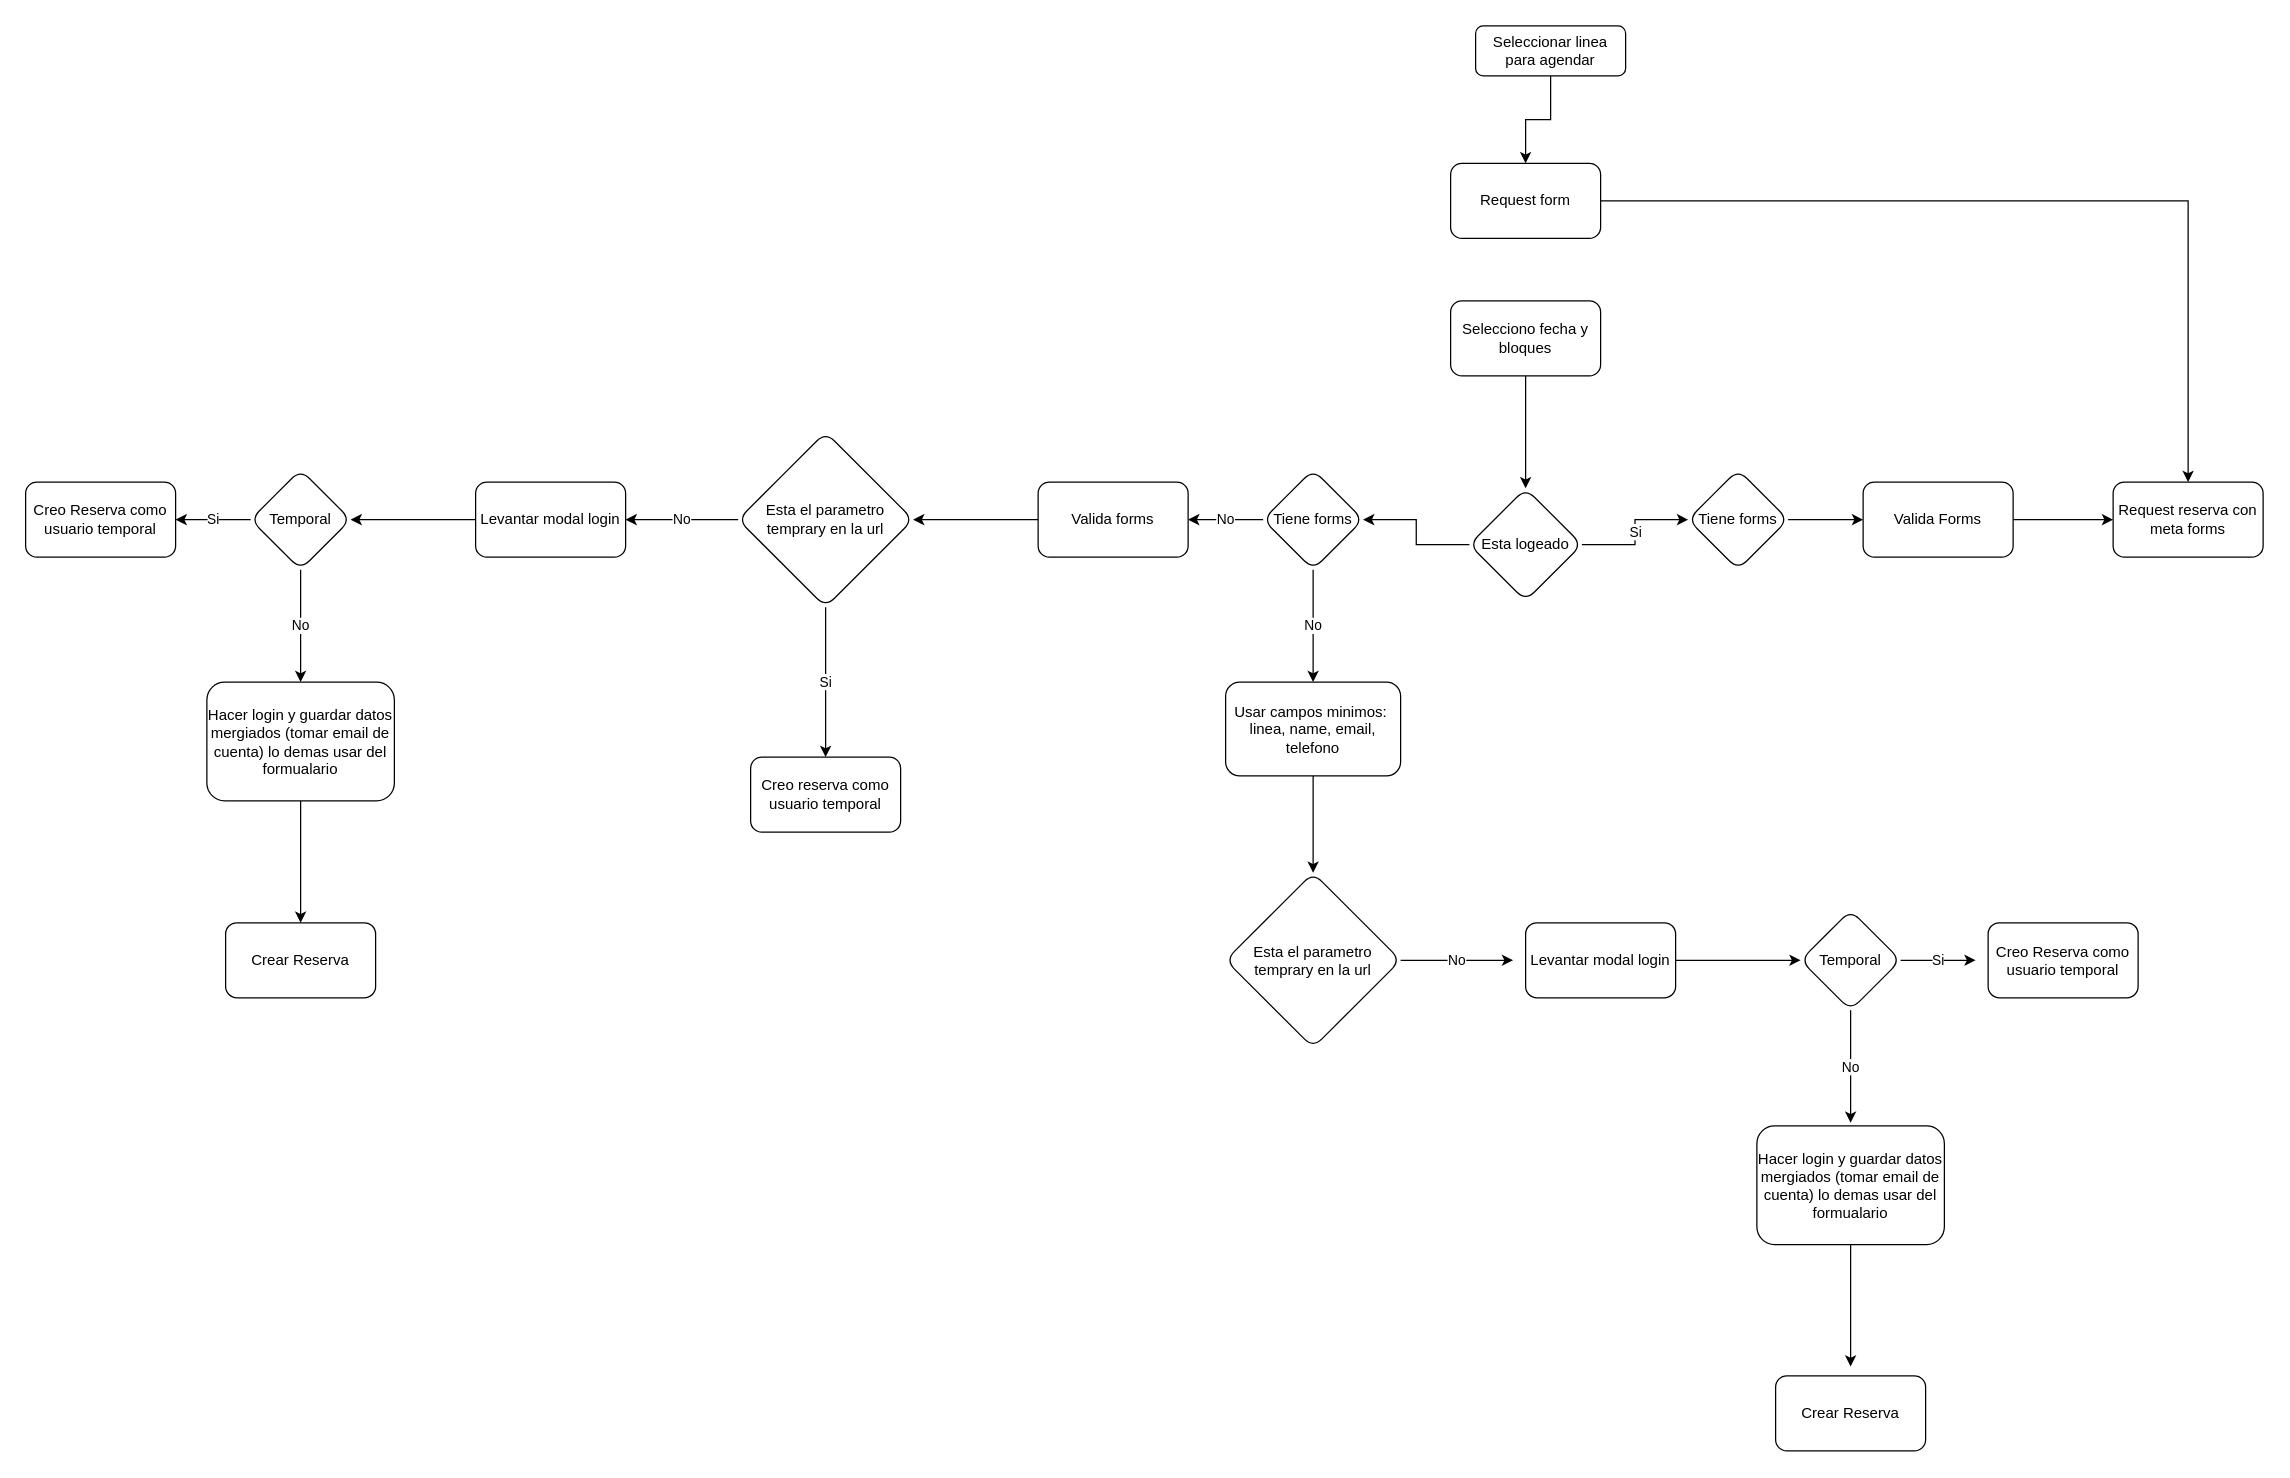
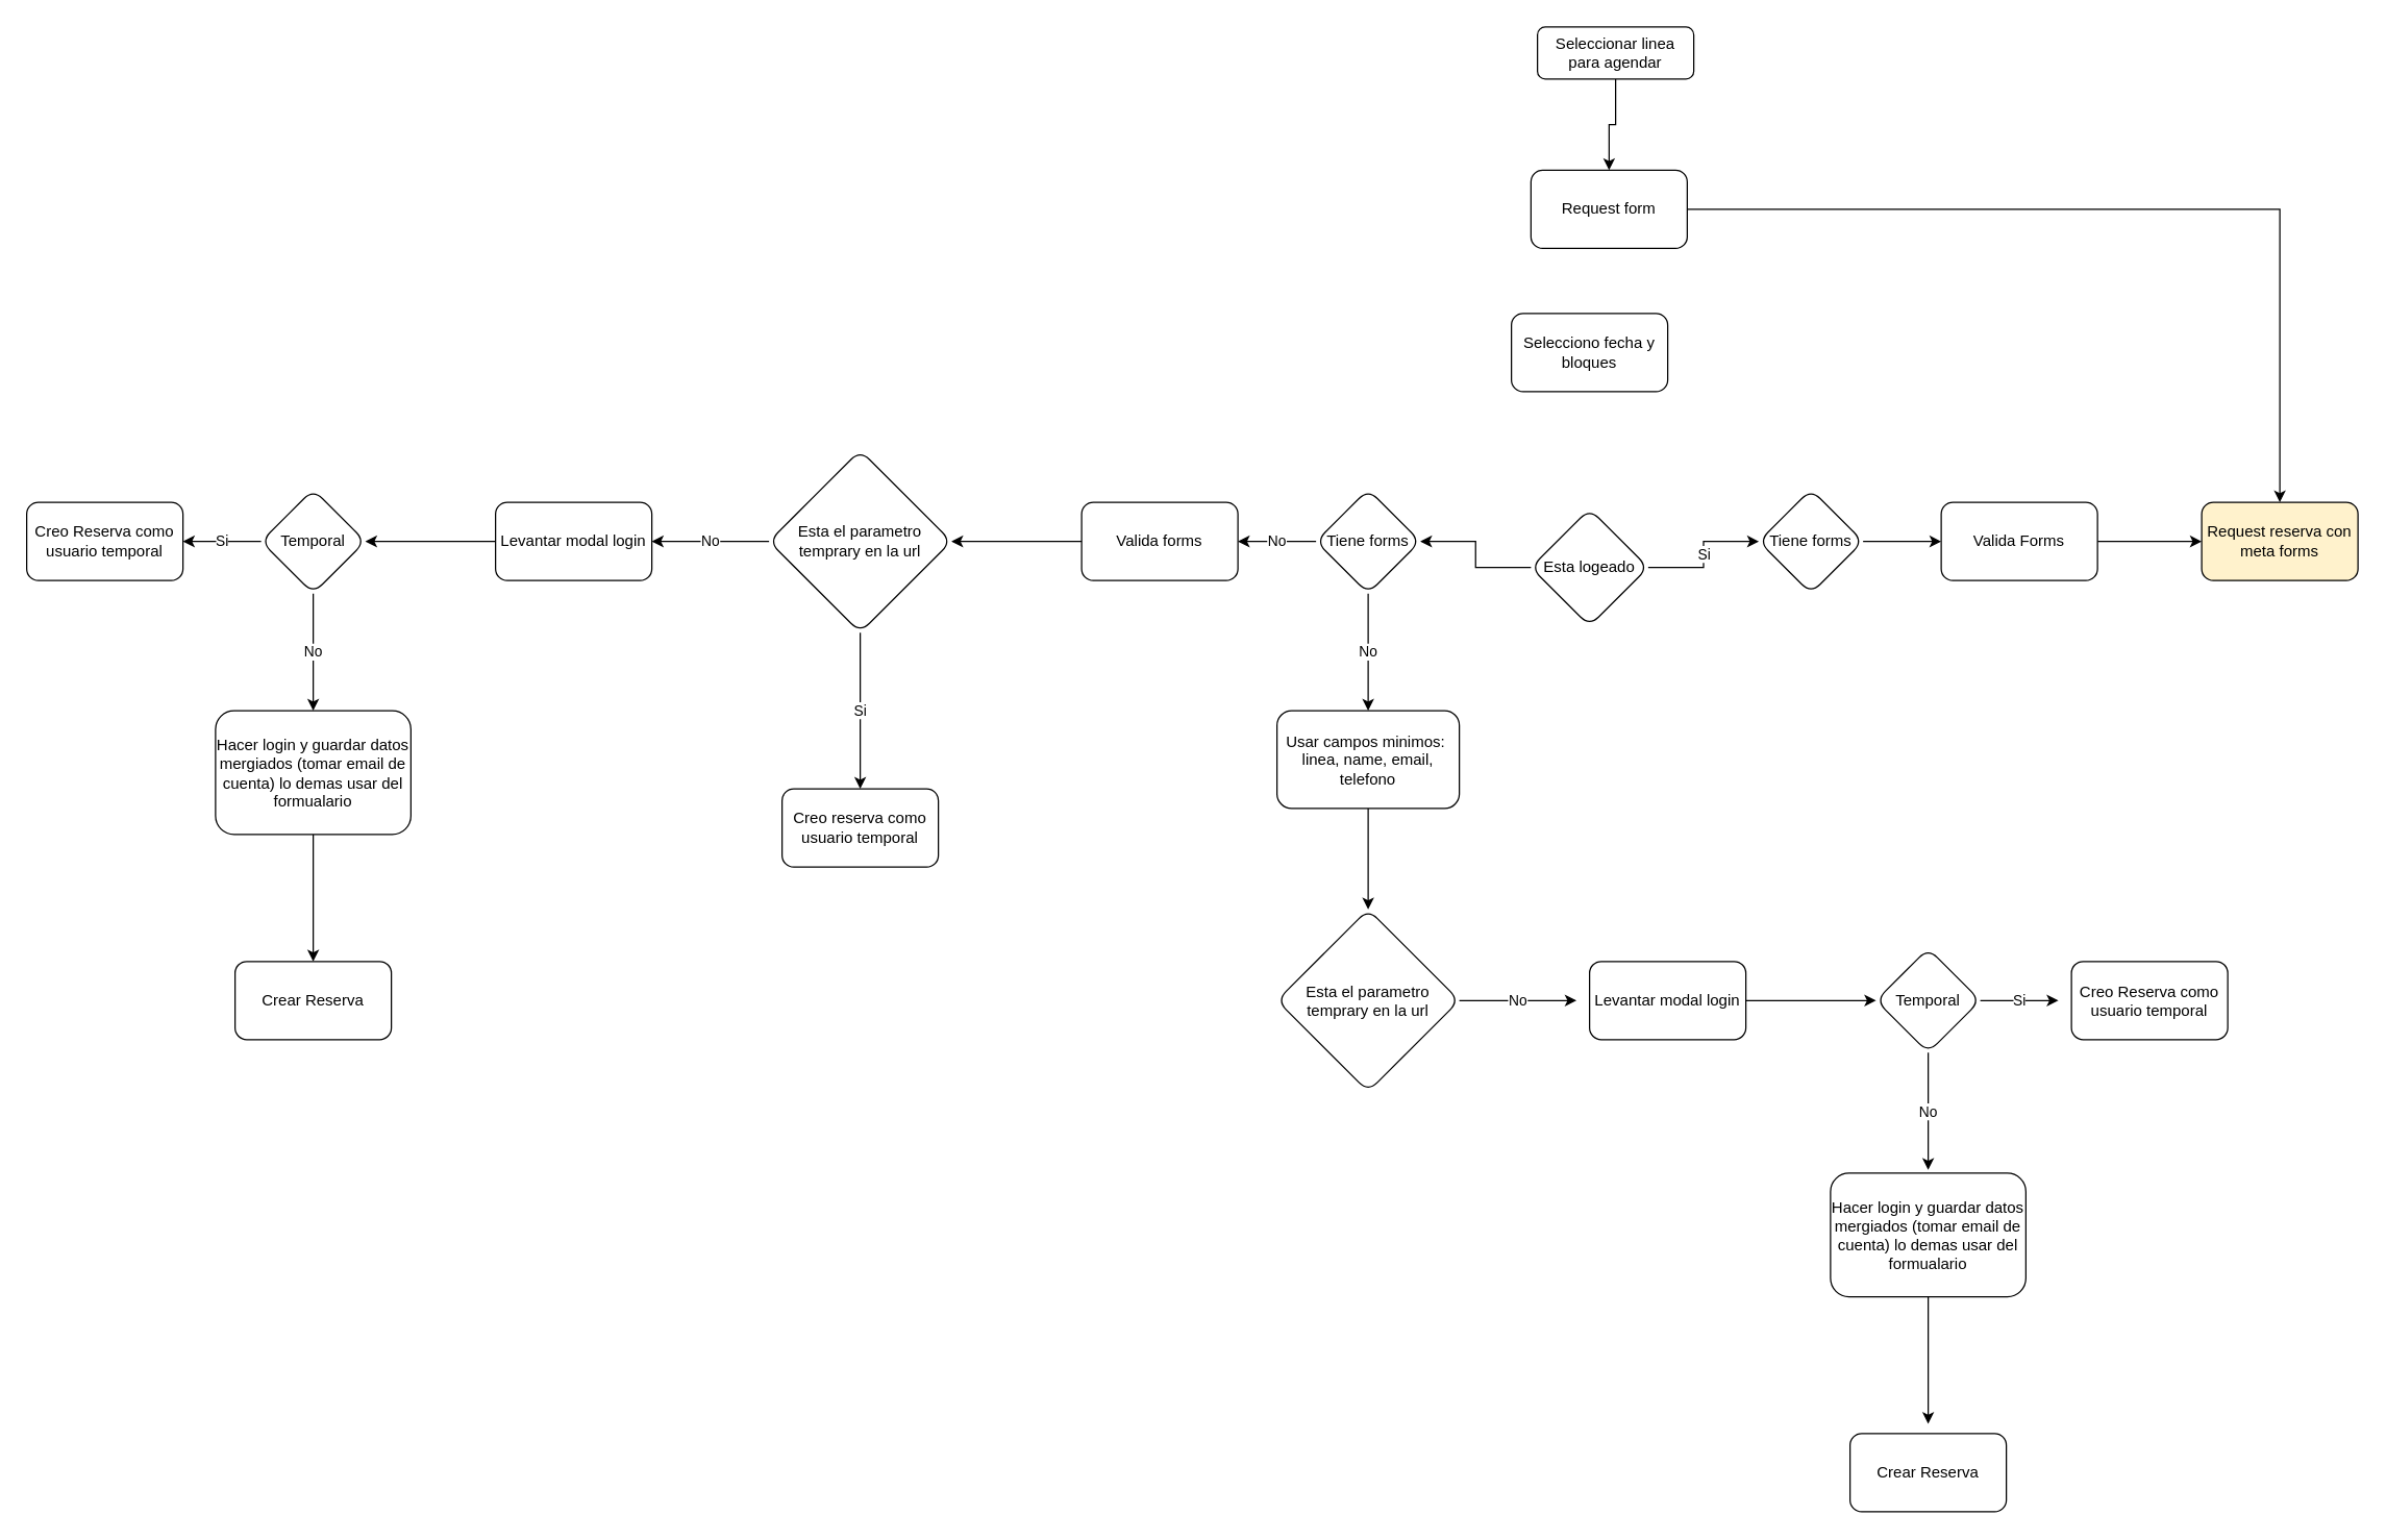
  <mxCell id="0" />
  <mxCell id="1" parent="0" />
  <mxCell id="2" value="" style="edgeStyle=orthogonalEdgeStyle;rounded=0;orthogonalLoop=1;jettySize=auto;html=1;" edge="1" parent="1" source="3" target="5"><mxGeometry relative="1" as="geometry" /></mxCell>
  <mxCell id="3" value="Seleccionar linea para agendar" style="rounded=1;whiteSpace=wrap;html=1;fontSize=12;glass=0;strokeWidth=1;shadow=0;" parent="1" vertex="1"><mxGeometry x="1180" y="20" width="120" height="40" as="geometry" /></mxCell>
  <mxCell id="4" value="" style="edgeStyle=orthogonalEdgeStyle;rounded=0;orthogonalLoop=1;jettySize=auto;html=1;" edge="1" parent="1" source="5" target="15"><mxGeometry relative="1" as="geometry" /></mxCell>
- <mxCell id="5" value="Request form" style="whiteSpace=wrap;html=1;rounded=1;shadow=0;strokeWidth=1;glass=0;" vertex="1" parent="1"><mxGeometry x="1160" y="130" width="120" height="60" as="geometry" /></mxCell>
- <mxCell id="6" value="" style="edgeStyle=orthogonalEdgeStyle;rounded=0;orthogonalLoop=1;jettySize=auto;html=1;" edge="1" parent="1" source="7" target="10"><mxGeometry relative="1" as="geometry" /></mxCell>
+ <mxCell id="5" value="Request form" style="whiteSpace=wrap;html=1;rounded=1;shadow=0;strokeWidth=1;glass=0;" vertex="1" parent="1"><mxGeometry x="1175" y="130" width="120" height="60" as="geometry" /></mxCell>
  <mxCell id="7" value="Selecciono fecha y bloques" style="whiteSpace=wrap;html=1;rounded=1;shadow=0;strokeWidth=1;glass=0;" vertex="1" parent="1"><mxGeometry x="1160" y="240" width="120" height="60" as="geometry" /></mxCell>
  <mxCell id="8" value="Si" style="edgeStyle=orthogonalEdgeStyle;rounded=0;orthogonalLoop=1;jettySize=auto;html=1;" edge="1" parent="1" source="10" target="12"><mxGeometry relative="1" as="geometry" /></mxCell>
  <mxCell id="9" value="" style="edgeStyle=orthogonalEdgeStyle;rounded=0;orthogonalLoop=1;jettySize=auto;html=1;" edge="1" parent="1" source="10" target="18"><mxGeometry relative="1" as="geometry" /></mxCell>
  <mxCell id="10" value="Esta logeado" style="rhombus;whiteSpace=wrap;html=1;rounded=1;shadow=0;strokeWidth=1;glass=0;" vertex="1" parent="1"><mxGeometry x="1175" y="390" width="90" height="90" as="geometry" /></mxCell>
  <mxCell id="11" value="" style="edgeStyle=orthogonalEdgeStyle;rounded=0;orthogonalLoop=1;jettySize=auto;html=1;" edge="1" parent="1" source="12" target="14"><mxGeometry relative="1" as="geometry" /></mxCell>
  <mxCell id="12" value="Tiene forms" style="rhombus;whiteSpace=wrap;html=1;rounded=1;shadow=0;strokeWidth=1;glass=0;" vertex="1" parent="1"><mxGeometry x="1350" y="375" width="80" height="80" as="geometry" /></mxCell>
  <mxCell id="13" value="" style="edgeStyle=orthogonalEdgeStyle;rounded=0;orthogonalLoop=1;jettySize=auto;html=1;" edge="1" parent="1" source="14" target="15"><mxGeometry relative="1" as="geometry" /></mxCell>
  <mxCell id="14" value="Valida Forms" style="whiteSpace=wrap;html=1;rounded=1;shadow=0;strokeWidth=1;glass=0;" vertex="1" parent="1"><mxGeometry x="1490" y="385" width="120" height="60" as="geometry" /></mxCell>
- <mxCell id="15" value="Request reserva con meta forms" style="whiteSpace=wrap;html=1;rounded=1;shadow=0;strokeWidth=1;glass=0;" vertex="1" parent="1"><mxGeometry x="1690" y="385" width="120" height="60" as="geometry" /></mxCell>
+ <mxCell id="15" value="Request reserva con meta forms" style="whiteSpace=wrap;html=1;rounded=1;shadow=0;strokeWidth=1;glass=0;fillColor=#fff2cc;" vertex="1" parent="1"><mxGeometry x="1690" y="385" width="120" height="60" as="geometry" /></mxCell>
  <mxCell id="16" value="No" style="edgeStyle=orthogonalEdgeStyle;rounded=0;orthogonalLoop=1;jettySize=auto;html=1;" edge="1" parent="1" source="18" target="20"><mxGeometry relative="1" as="geometry" /></mxCell>
  <mxCell id="17" value="No" style="edgeStyle=orthogonalEdgeStyle;rounded=0;orthogonalLoop=1;jettySize=auto;html=1;" edge="1" parent="1" source="18" target="22"><mxGeometry relative="1" as="geometry" /></mxCell>
  <mxCell id="18" value="Tiene forms" style="rhombus;whiteSpace=wrap;html=1;rounded=1;shadow=0;strokeWidth=1;glass=0;" vertex="1" parent="1"><mxGeometry x="1010" y="375" width="80" height="80" as="geometry" /></mxCell>
  <mxCell id="19" value="" style="edgeStyle=orthogonalEdgeStyle;rounded=0;orthogonalLoop=1;jettySize=auto;html=1;" edge="1" parent="1" source="20"><mxGeometry relative="1" as="geometry"><mxPoint x="1050" y="697.5" as="targetPoint" /></mxGeometry></mxCell>
  <mxCell id="20" value="Usar campos minimos:&amp;nbsp;&lt;br&gt;linea, name, email, telefono" style="whiteSpace=wrap;html=1;rounded=1;shadow=0;strokeWidth=1;glass=0;" vertex="1" parent="1"><mxGeometry x="980" y="545" width="140" height="75" as="geometry" /></mxCell>
  <mxCell id="21" value="" style="edgeStyle=orthogonalEdgeStyle;rounded=0;orthogonalLoop=1;jettySize=auto;html=1;" edge="1" parent="1" source="22" target="25"><mxGeometry relative="1" as="geometry" /></mxCell>
  <mxCell id="22" value="Valida forms" style="whiteSpace=wrap;html=1;rounded=1;shadow=0;strokeWidth=1;glass=0;" vertex="1" parent="1"><mxGeometry x="830" y="385" width="120" height="60" as="geometry" /></mxCell>
  <mxCell id="23" value="Si" style="edgeStyle=orthogonalEdgeStyle;rounded=0;orthogonalLoop=1;jettySize=auto;html=1;" edge="1" parent="1" source="25" target="26"><mxGeometry relative="1" as="geometry" /></mxCell>
  <mxCell id="24" value="No" style="edgeStyle=orthogonalEdgeStyle;rounded=0;orthogonalLoop=1;jettySize=auto;html=1;" edge="1" parent="1" source="25" target="28"><mxGeometry relative="1" as="geometry" /></mxCell>
  <mxCell id="25" value="Esta el parametro temprary en la url" style="rhombus;whiteSpace=wrap;html=1;rounded=1;shadow=0;strokeWidth=1;glass=0;" vertex="1" parent="1"><mxGeometry x="590" y="345" width="140" height="140" as="geometry" /></mxCell>
  <mxCell id="26" value="Creo reserva como usuario temporal" style="whiteSpace=wrap;html=1;rounded=1;shadow=0;strokeWidth=1;glass=0;" vertex="1" parent="1"><mxGeometry x="600" y="605" width="120" height="60" as="geometry" /></mxCell>
  <mxCell id="27" value="" style="edgeStyle=orthogonalEdgeStyle;rounded=0;orthogonalLoop=1;jettySize=auto;html=1;" edge="1" parent="1" source="28" target="31"><mxGeometry relative="1" as="geometry" /></mxCell>
  <mxCell id="28" value="Levantar modal login" style="whiteSpace=wrap;html=1;rounded=1;shadow=0;strokeWidth=1;glass=0;" vertex="1" parent="1"><mxGeometry x="380" y="385" width="120" height="60" as="geometry" /></mxCell>
  <mxCell id="29" value="Si" style="edgeStyle=orthogonalEdgeStyle;rounded=0;orthogonalLoop=1;jettySize=auto;html=1;" edge="1" parent="1" source="31" target="32"><mxGeometry relative="1" as="geometry" /></mxCell>
  <mxCell id="30" value="No" style="edgeStyle=orthogonalEdgeStyle;rounded=0;orthogonalLoop=1;jettySize=auto;html=1;" edge="1" parent="1" source="31" target="34"><mxGeometry relative="1" as="geometry" /></mxCell>
  <mxCell id="31" value="Temporal" style="rhombus;whiteSpace=wrap;html=1;rounded=1;shadow=0;strokeWidth=1;glass=0;" vertex="1" parent="1"><mxGeometry x="200" y="375" width="80" height="80" as="geometry" /></mxCell>
  <mxCell id="32" value="Creo Reserva como usuario temporal" style="whiteSpace=wrap;html=1;rounded=1;shadow=0;strokeWidth=1;glass=0;" vertex="1" parent="1"><mxGeometry x="20" y="385" width="120" height="60" as="geometry" /></mxCell>
  <mxCell id="33" value="" style="edgeStyle=orthogonalEdgeStyle;rounded=0;orthogonalLoop=1;jettySize=auto;html=1;" edge="1" parent="1" source="34" target="35"><mxGeometry relative="1" as="geometry" /></mxCell>
  <mxCell id="34" value="Hacer login y guardar datos mergiados (tomar email de cuenta) lo demas usar del formualario" style="whiteSpace=wrap;html=1;rounded=1;shadow=0;strokeWidth=1;glass=0;" vertex="1" parent="1"><mxGeometry x="165" y="545" width="150" height="95" as="geometry" /></mxCell>
  <mxCell id="35" value="Crear Reserva" style="whiteSpace=wrap;html=1;rounded=1;shadow=0;strokeWidth=1;glass=0;" vertex="1" parent="1"><mxGeometry x="180" y="737.5" width="120" height="60" as="geometry" /></mxCell>
  <mxCell id="36" value="No" style="edgeStyle=orthogonalEdgeStyle;rounded=0;orthogonalLoop=1;jettySize=auto;html=1;" edge="1" parent="1" source="37"><mxGeometry relative="1" as="geometry"><mxPoint x="1210" y="767.5" as="targetPoint" /></mxGeometry></mxCell>
  <mxCell id="37" value="Esta el parametro temprary en la url" style="rhombus;whiteSpace=wrap;html=1;rounded=1;shadow=0;strokeWidth=1;glass=0;" vertex="1" parent="1"><mxGeometry x="980" y="697.5" width="140" height="140" as="geometry" /></mxCell>
  <mxCell id="38" value="" style="edgeStyle=orthogonalEdgeStyle;rounded=0;orthogonalLoop=1;jettySize=auto;html=1;" edge="1" parent="1" source="39" target="42"><mxGeometry relative="1" as="geometry" /></mxCell>
  <mxCell id="39" value="Levantar modal login" style="whiteSpace=wrap;html=1;rounded=1;shadow=0;strokeWidth=1;glass=0;" vertex="1" parent="1"><mxGeometry x="1220" y="737.5" width="120" height="60" as="geometry" /></mxCell>
  <mxCell id="40" value="Si" style="edgeStyle=orthogonalEdgeStyle;rounded=0;orthogonalLoop=1;jettySize=auto;html=1;" edge="1" parent="1" source="42"><mxGeometry relative="1" as="geometry"><mxPoint x="1580" y="767.5" as="targetPoint" /></mxGeometry></mxCell>
  <mxCell id="41" value="No" style="edgeStyle=orthogonalEdgeStyle;rounded=0;orthogonalLoop=1;jettySize=auto;html=1;" edge="1" parent="1" source="42"><mxGeometry relative="1" as="geometry"><mxPoint x="1480" y="897.5" as="targetPoint" /></mxGeometry></mxCell>
  <mxCell id="42" value="Temporal" style="rhombus;whiteSpace=wrap;html=1;rounded=1;shadow=0;strokeWidth=1;glass=0;" vertex="1" parent="1"><mxGeometry x="1440" y="727.5" width="80" height="80" as="geometry" /></mxCell>
  <mxCell id="43" value="Creo Reserva como usuario temporal" style="whiteSpace=wrap;html=1;rounded=1;shadow=0;strokeWidth=1;glass=0;" vertex="1" parent="1"><mxGeometry x="1590" y="737.5" width="120" height="60" as="geometry" /></mxCell>
  <mxCell id="44" value="" style="edgeStyle=orthogonalEdgeStyle;rounded=0;orthogonalLoop=1;jettySize=auto;html=1;" edge="1" parent="1" source="45"><mxGeometry relative="1" as="geometry"><mxPoint x="1480" y="1092.5" as="targetPoint" /></mxGeometry></mxCell>
  <mxCell id="45" value="Hacer login y guardar datos mergiados (tomar email de cuenta) lo demas usar del formualario" style="whiteSpace=wrap;html=1;rounded=1;shadow=0;strokeWidth=1;glass=0;" vertex="1" parent="1"><mxGeometry x="1405" y="900" width="150" height="95" as="geometry" /></mxCell>
  <mxCell id="46" value="Crear Reserva" style="whiteSpace=wrap;html=1;rounded=1;shadow=0;strokeWidth=1;glass=0;" vertex="1" parent="1"><mxGeometry x="1420" y="1100" width="120" height="60" as="geometry" /></mxCell>
